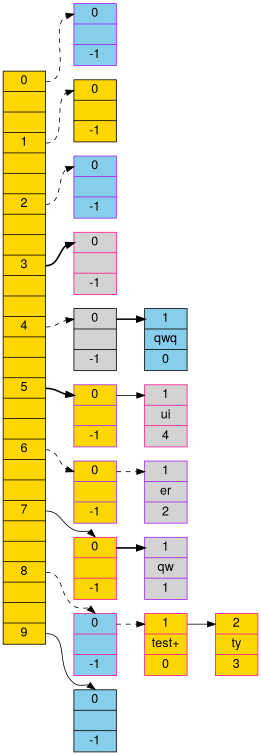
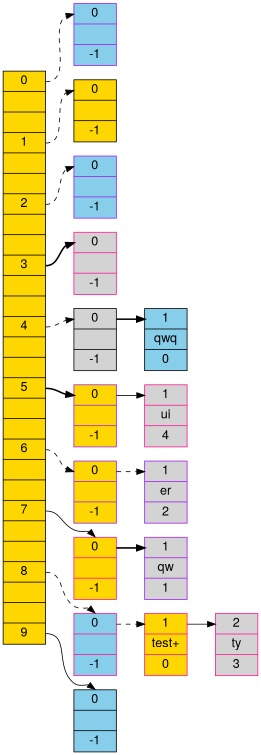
  digraph {
    fontname="Helvetica,Arial,sans-serif"
    rankdir=LR
    node [fontname="Helvetica,Arial,sans-serif" fontsize=16 shape=record style=filled fillcolor=gold color=purple]
    edge [fontname="Helvetica,Arial,sans-serif" headport=f0 tailport=f0 style=dashed]
    n1 [label="<f0> 0 | | |<f1> 1 | | |<f2> 2 | | |<f3> 3 | | |<f4> 4 | | |<f5> 5 | | |<f6> 6 | | |<f7> 7 | | |<f8> 8 | | |<f9> 9" color=black]
    n2 [label="<f0> 0 |  | -1" fillcolor=skyblue]
    n3 [label="<f0> 0 |  | -1" color=black]
    n4 [label="<f0> 0 |  | -1" fillcolor=skyblue]
    n5 [label="<f0> 0 |  | -1" fillcolor=lightgrey color=deeppink]
    n6 [label="<f0> 0 |  | -1" fillcolor=lightgrey color=black]
    n7 [label="<f0> 0 |  | -1"]
    n8 [label="<f0> 0 |  | -1"]
    n9 [label="<f0> 0 |  | -1" color=deeppink]
    n10 [label="<f0> 0 |  | -1" fillcolor=skyblue color=deeppink]
    n11 [label="<f0> 0 |  | -1" fillcolor=skyblue color=black]
    n12 [label="<f0> 1 | qwq | 0" fillcolor=skyblue color=black]
    n13 [label="<f0> 1 | ui | 4" fillcolor=lightgrey color=deeppink]
    n14 [label="<f0> 1 | er | 2" fillcolor=lightgrey]
    n15 [label="<f0> 1 | qw | 1" fillcolor=lightgrey]
    n16 [label="<f0> 1 | test+ | 0" color=deeppink]
-   n17 [label="<f0> 2 | ty | 3" color=deeppink]
+   n17 [label="<f0> 2 | ty | 3" fillcolor=lightgrey color=deeppink]
    n1 -> n2
    n1 -> n3 [tailport=f1]
    n1 -> n4 [tailport=f2]
    n1 -> n5 [tailport=f3 style=bold]
    n1 -> n6 [tailport=f4]
    n1 -> n7 [tailport=f5 style=bold]
    n1 -> n8 [tailport=f6]
    n1 -> n9 [tailport=f7 style=solid]
    n1 -> n10 [tailport=f8]
    n1 -> n11 [tailport=f9 style=solid]
    n6 -> n12 [style=bold]
    n7 -> n13 [style=solid]
    n8 -> n14
    n9 -> n15 [style=bold]
    n10 -> n16
    n16 -> n17 [style=solid]
  }
